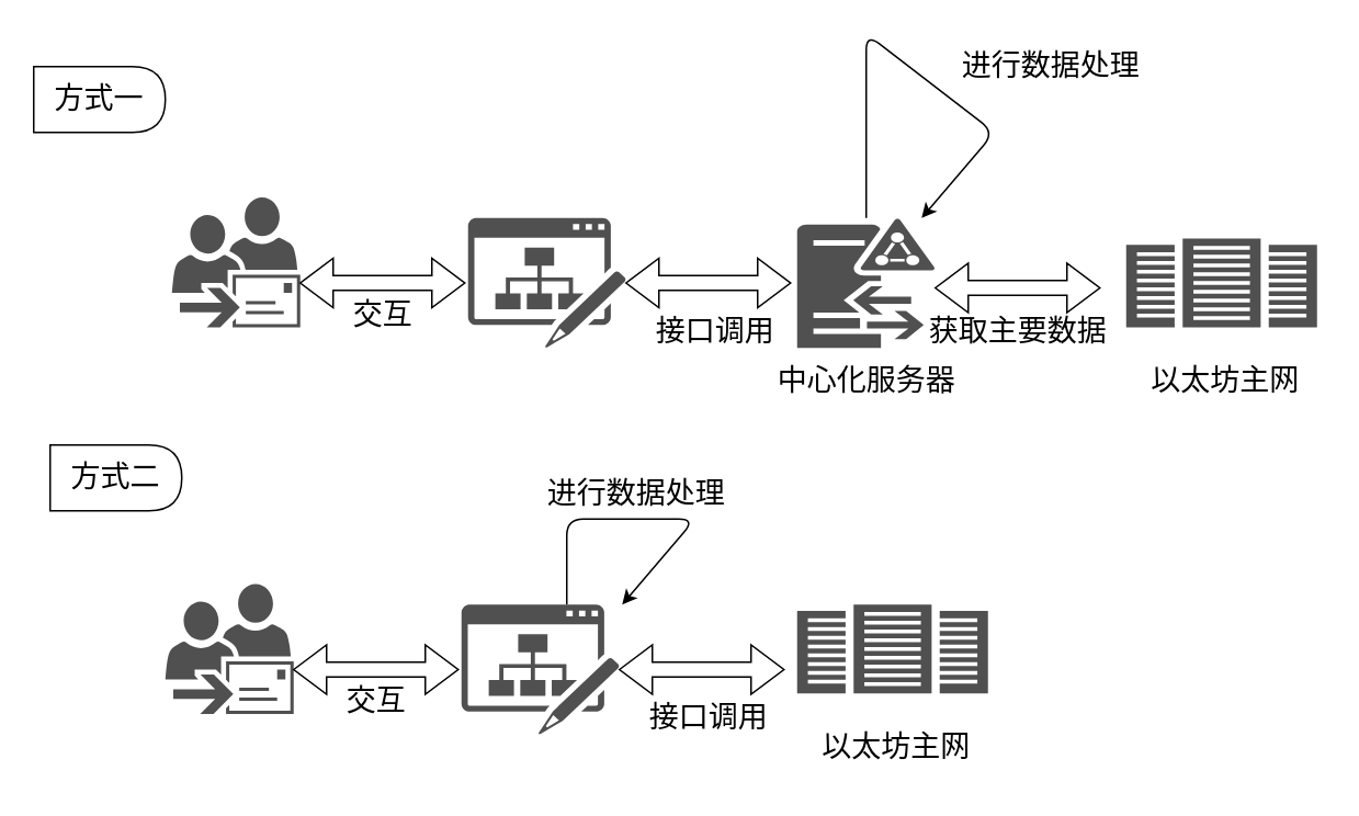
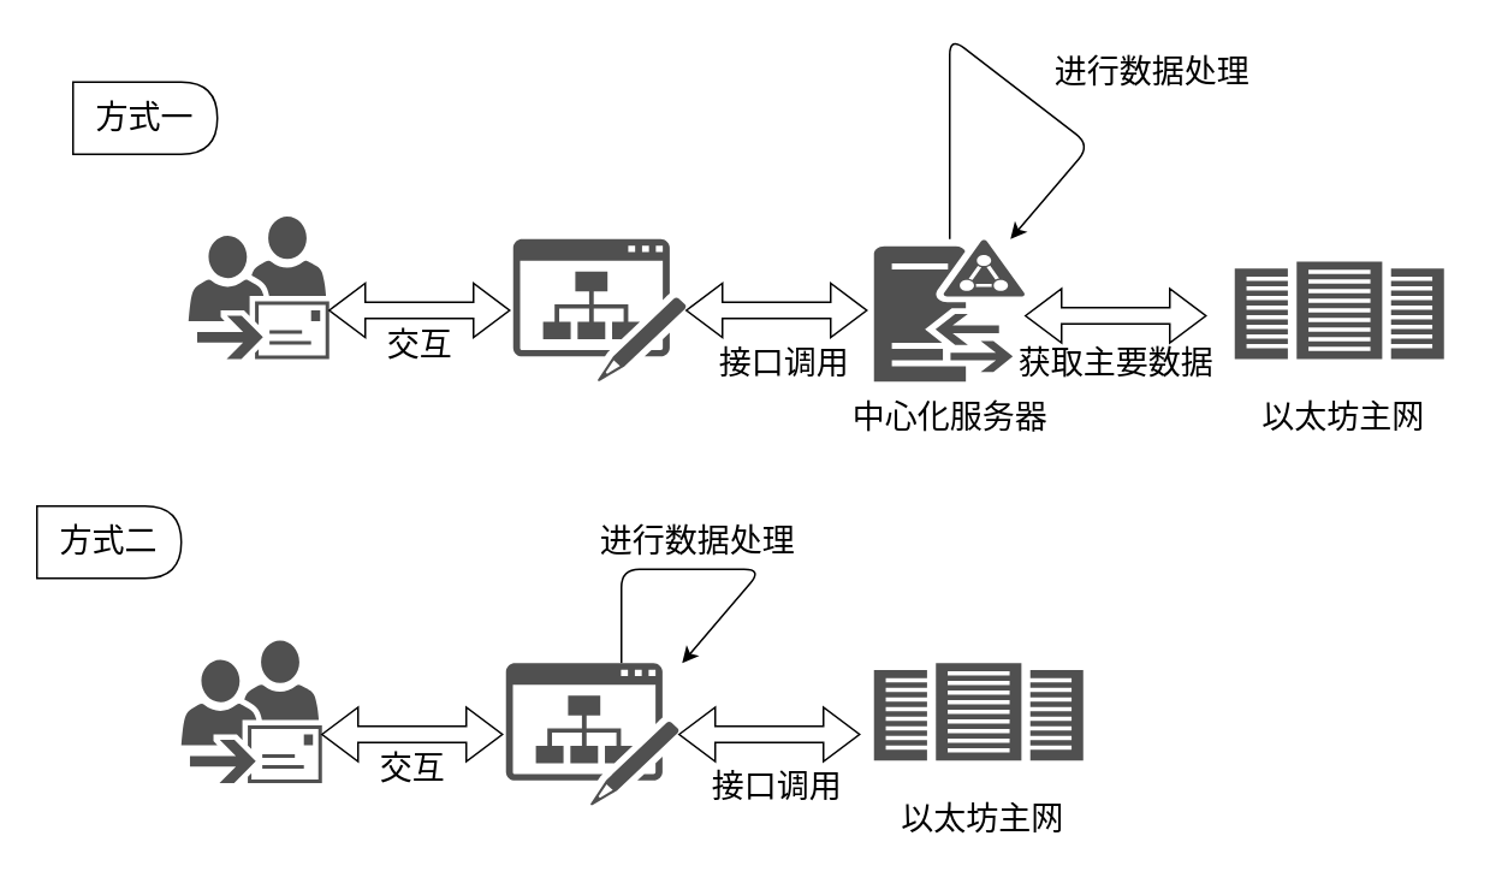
  <mxCell id="0" />
  <mxCell id="1" parent="0" />
  <mxCell id="2" style="edgeStyle=none;html=1;fontSize=18;" edge="1" parent="1" source="3" target="3"><mxGeometry relative="1" as="geometry"><mxPoint x="604" y="20" as="targetPoint" /><Array as="points"><mxPoint x="526" y="20" /><mxPoint x="604" y="80" /></Array></mxGeometry></mxCell>
  <mxCell id="3" value="" style="sketch=0;pointerEvents=1;shadow=0;dashed=0;html=1;strokeColor=none;fillColor=#505050;labelPosition=center;verticalLabelPosition=bottom;verticalAlign=top;outlineConnect=0;align=center;shape=mxgraph.office.servers.active_directory_federation_services_proxy;" vertex="1" parent="1"><mxGeometry x="484" y="132" width="84" height="79" as="geometry" /></mxCell>
  <mxCell id="4" value="" style="sketch=0;pointerEvents=1;shadow=0;dashed=0;html=1;strokeColor=none;fillColor=#505050;labelPosition=center;verticalLabelPosition=bottom;verticalAlign=top;outlineConnect=0;align=center;shape=mxgraph.office.servers.datacenter;" vertex="1" parent="1"><mxGeometry x="684" y="144.5" width="116" height="54" as="geometry" /></mxCell>
  <mxCell id="5" value="" style="sketch=0;pointerEvents=1;shadow=0;dashed=0;html=1;strokeColor=none;fillColor=#505050;labelPosition=center;verticalLabelPosition=bottom;verticalAlign=top;outlineConnect=0;align=center;shape=mxgraph.office.sites.blog_site;" vertex="1" parent="1"><mxGeometry x="284" y="132" width="96" height="79" as="geometry" /></mxCell>
  <mxCell id="6" value="" style="sketch=0;pointerEvents=1;shadow=0;dashed=0;html=1;strokeColor=none;fillColor=#505050;labelPosition=center;verticalLabelPosition=bottom;verticalAlign=top;outlineConnect=0;align=center;shape=mxgraph.office.users.dynamic_distribution_group;" vertex="1" parent="1"><mxGeometry x="104" y="119.5" width="78" height="79" as="geometry" /></mxCell>
  <mxCell id="7" value="" style="shape=doubleArrow;whiteSpace=wrap;html=1;" vertex="1" parent="1"><mxGeometry x="182" y="156.5" width="100" height="30" as="geometry" /></mxCell>
  <mxCell id="8" value="" style="shape=doubleArrow;whiteSpace=wrap;html=1;" vertex="1" parent="1"><mxGeometry x="380" y="156.5" width="100" height="30" as="geometry" /></mxCell>
  <mxCell id="9" value="" style="shape=doubleArrow;whiteSpace=wrap;html=1;" vertex="1" parent="1"><mxGeometry x="568" y="159.5" width="100" height="30" as="geometry" /></mxCell>
  <mxCell id="10" value="&lt;font style=&quot;font-size: 18px&quot;&gt;获取主要数据&lt;/font&gt;" style="text;html=1;align=center;verticalAlign=middle;resizable=0;points=[];autosize=1;strokeColor=none;fillColor=none;" vertex="1" parent="1"><mxGeometry x="548" y="191" width="140" height="20" as="geometry" /></mxCell>
  <mxCell id="11" value="中心化服务器" style="text;html=1;align=center;verticalAlign=middle;resizable=0;points=[];autosize=1;strokeColor=none;fillColor=none;fontSize=18;" vertex="1" parent="1"><mxGeometry x="456" y="211" width="140" height="40" as="geometry" /></mxCell>
  <mxCell id="12" value="以太坊主网" style="text;html=1;align=center;verticalAlign=middle;resizable=0;points=[];autosize=1;strokeColor=none;fillColor=none;fontSize=18;" vertex="1" parent="1"><mxGeometry x="684" y="211" width="120" height="40" as="geometry" /></mxCell>
  <mxCell id="13" value="进行数据处理" style="text;html=1;align=center;verticalAlign=middle;resizable=0;points=[];autosize=1;strokeColor=none;fillColor=none;fontSize=18;" vertex="1" parent="1"><mxGeometry x="568" y="20" width="140" height="40" as="geometry" /></mxCell>
  <mxCell id="14" value="接口调用" style="text;html=1;align=center;verticalAlign=middle;resizable=0;points=[];autosize=1;strokeColor=none;fillColor=none;fontSize=18;" vertex="1" parent="1"><mxGeometry x="384" y="181" width="100" height="40" as="geometry" /></mxCell>
  <mxCell id="15" value="交互" style="text;html=1;align=center;verticalAlign=middle;resizable=0;points=[];autosize=1;strokeColor=none;fillColor=none;fontSize=18;" vertex="1" parent="1"><mxGeometry x="202" y="171" width="60" height="40" as="geometry" /></mxCell>
  <mxCell id="16" style="edgeStyle=none;html=1;fontSize=18;" edge="1" parent="1"><mxGeometry relative="1" as="geometry"><mxPoint x="377.672" y="367" as="targetPoint" /><Array as="points"><mxPoint x="344" y="315" /><mxPoint x="422" y="315" /></Array><mxPoint x="344" y="367" as="sourcePoint" /></mxGeometry></mxCell>
  <mxCell id="17" value="" style="sketch=0;pointerEvents=1;shadow=0;dashed=0;html=1;strokeColor=none;fillColor=#505050;labelPosition=center;verticalLabelPosition=bottom;verticalAlign=top;outlineConnect=0;align=center;shape=mxgraph.office.servers.datacenter;" vertex="1" parent="1"><mxGeometry x="484" y="367" width="116" height="54" as="geometry" /></mxCell>
  <mxCell id="18" value="" style="sketch=0;pointerEvents=1;shadow=0;dashed=0;html=1;strokeColor=none;fillColor=#505050;labelPosition=center;verticalLabelPosition=bottom;verticalAlign=top;outlineConnect=0;align=center;shape=mxgraph.office.sites.blog_site;" vertex="1" parent="1"><mxGeometry x="280" y="367" width="96" height="79" as="geometry" /></mxCell>
  <mxCell id="19" value="" style="sketch=0;pointerEvents=1;shadow=0;dashed=0;html=1;strokeColor=none;fillColor=#505050;labelPosition=center;verticalLabelPosition=bottom;verticalAlign=top;outlineConnect=0;align=center;shape=mxgraph.office.users.dynamic_distribution_group;" vertex="1" parent="1"><mxGeometry x="100" y="354.5" width="78" height="79" as="geometry" /></mxCell>
  <mxCell id="20" value="" style="shape=doubleArrow;whiteSpace=wrap;html=1;" vertex="1" parent="1"><mxGeometry x="178" y="391.5" width="100" height="30" as="geometry" /></mxCell>
  <mxCell id="21" value="" style="shape=doubleArrow;whiteSpace=wrap;html=1;" vertex="1" parent="1"><mxGeometry x="376" y="391.5" width="100" height="30" as="geometry" /></mxCell>
  <mxCell id="22" value="以太坊主网" style="text;html=1;align=center;verticalAlign=middle;resizable=0;points=[];autosize=1;strokeColor=none;fillColor=none;fontSize=18;" vertex="1" parent="1"><mxGeometry x="484" y="433.5" width="120" height="40" as="geometry" /></mxCell>
  <mxCell id="23" value="进行数据处理" style="text;html=1;align=center;verticalAlign=middle;resizable=0;points=[];autosize=1;strokeColor=none;fillColor=none;fontSize=18;" vertex="1" parent="1"><mxGeometry x="316" y="280" width="140" height="40" as="geometry" /></mxCell>
  <mxCell id="24" value="接口调用" style="text;html=1;align=center;verticalAlign=middle;resizable=0;points=[];autosize=1;strokeColor=none;fillColor=none;fontSize=18;" vertex="1" parent="1"><mxGeometry x="380" y="416" width="100" height="40" as="geometry" /></mxCell>
  <mxCell id="25" value="交互" style="text;html=1;align=center;verticalAlign=middle;resizable=0;points=[];autosize=1;strokeColor=none;fillColor=none;fontSize=18;" vertex="1" parent="1"><mxGeometry x="198" y="406" width="60" height="40" as="geometry" /></mxCell>
- <mxCell id="26" value="方式一" style="shape=delay;whiteSpace=wrap;html=1;fontSize=18;" vertex="1" parent="1"><mxGeometry x="20" y="40" width="80" height="40" as="geometry" /></mxCell>
- <mxCell id="27" value="方式二" style="shape=delay;whiteSpace=wrap;html=1;fontSize=18;" vertex="1" parent="1"><mxGeometry x="30" y="270" width="80" height="40" as="geometry" /></mxCell>
+ <mxCell id="26" value="方式一" style="shape=delay;whiteSpace=wrap;html=1;fontSize=18;" vertex="1" parent="1"><mxGeometry x="40" y="45" width="80" height="40" as="geometry" /></mxCell>
+ <mxCell id="27" value="方式二" style="shape=delay;whiteSpace=wrap;html=1;fontSize=18;" vertex="1" parent="1"><mxGeometry x="20" y="280" width="80" height="40" as="geometry" /></mxCell>
